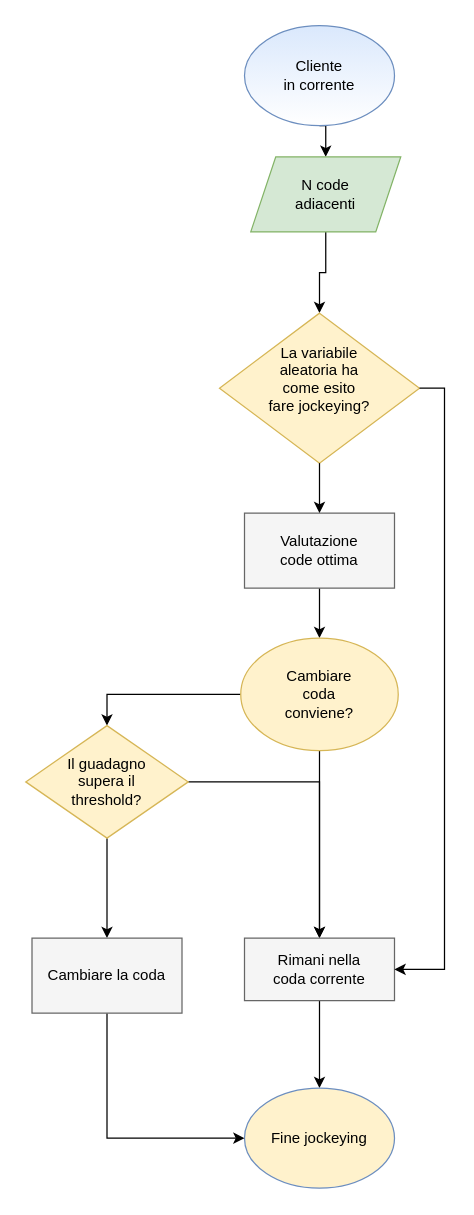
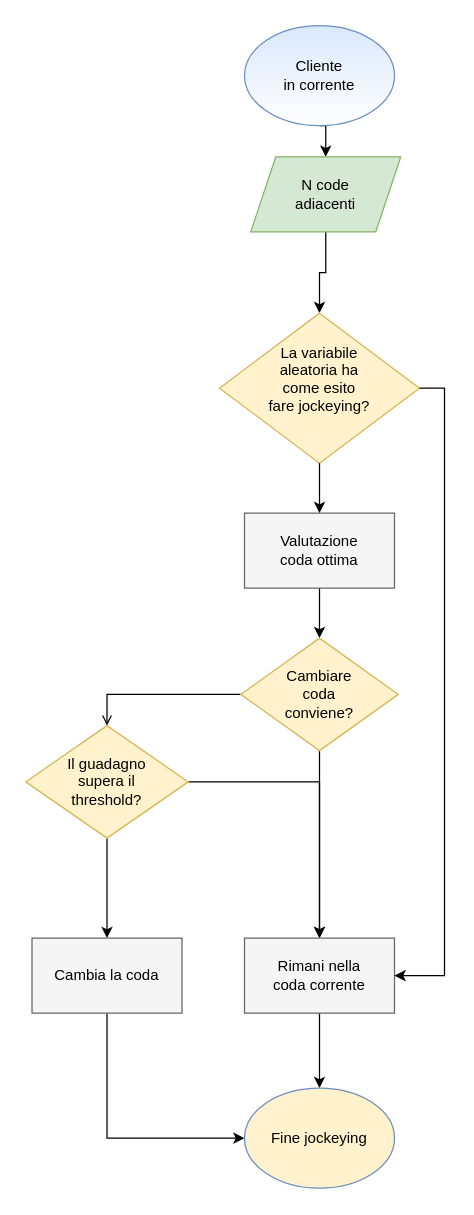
  <mxCell id="0" />
  <mxCell id="1" parent="0" />
  <mxCell id="2" style="edgeStyle=orthogonalEdgeStyle;rounded=0;orthogonalLoop=1;jettySize=auto;html=1;exitX=0.5;exitY=1;exitDx=0;exitDy=0;entryX=0.5;entryY=0;entryDx=0;entryDy=0;fontColor=#000000;" parent="1" source="3" target="5" edge="1"><mxGeometry relative="1" as="geometry" /></mxCell>
  <mxCell id="3" value="Cliente&lt;br&gt;in corrente" style="ellipse;whiteSpace=wrap;html=1;fillColor=#dae8fc;strokeColor=#6c8ebf;gradientColor=#ffffff;fontColor=#000000;" parent="1" vertex="1"><mxGeometry x="195" width="120" height="80" as="geometry" y="20" /></mxCell>
  <mxCell id="4" style="edgeStyle=orthogonalEdgeStyle;rounded=0;orthogonalLoop=1;jettySize=auto;html=1;exitX=0.5;exitY=1;exitDx=0;exitDy=0;fontColor=#000000;entryX=0.5;entryY=0;entryDx=0;entryDy=0;" parent="1" source="5" target="19" edge="1"><mxGeometry relative="1" as="geometry"><mxPoint x="255" y="340" as="targetPoint" /></mxGeometry></mxCell>
  <mxCell id="5" value="N code&lt;br&gt;adiacenti" style="shape=parallelogram;perimeter=parallelogramPerimeter;whiteSpace=wrap;html=1;fixedSize=1;fillColor=#d5e8d4;strokeColor=#82b366;fontColor=#000000;" parent="1" vertex="1"><mxGeometry x="200" y="125" width="120" height="60" as="geometry" /></mxCell>
  <mxCell id="6" style="edgeStyle=orthogonalEdgeStyle;rounded=0;orthogonalLoop=1;jettySize=auto;html=1;exitX=0.5;exitY=1;exitDx=0;exitDy=0;fontColor=#000000;entryX=0.5;entryY=0;entryDx=0;entryDy=0;" parent="1" source="7" target="10" edge="1"><mxGeometry relative="1" as="geometry"><mxPoint x="535" y="540" as="targetPoint" /></mxGeometry></mxCell>
- <mxCell id="7" value="Valutazione&lt;br&gt;code ottima" style="rounded=0;whiteSpace=wrap;html=1;fillColor=#f5f5f5;strokeColor=#666666;fontColor=#000000;" parent="1" vertex="1"><mxGeometry x="195" y="410" width="120" height="60" as="geometry" /></mxCell>
- <mxCell id="8" value="Si" style="edgeStyle=orthogonalEdgeStyle;rounded=0;orthogonalLoop=1;jettySize=auto;html=1;exitX=0;exitY=0.5;exitDx=0;exitDy=0;entryX=0.5;entryY=0;entryDx=0;entryDy=0;fontColor=#FFFFFF;" parent="1" source="10" target="13" edge="1"><mxGeometry x="-0.769" y="-15" relative="1" as="geometry"><mxPoint as="offset" /></mxGeometry></mxCell>
+ <mxCell id="7" value="Valutazione&lt;br&gt;coda ottima" style="rounded=0;whiteSpace=wrap;html=1;fillColor=#f5f5f5;strokeColor=#666666;fontColor=#000000;" parent="1" vertex="1"><mxGeometry x="195" y="410" width="120" height="60" as="geometry" /></mxCell>
+ <mxCell id="8" value="Si" style="edgeStyle=orthogonalEdgeStyle;rounded=0;orthogonalLoop=1;jettySize=auto;html=1;exitX=0;exitY=0.5;exitDx=0;exitDy=0;entryX=0.5;entryY=0;entryDx=0;entryDy=0;fontColor=#FFFFFF;endArrow=open;" parent="1" source="10" target="13" edge="1"><mxGeometry x="-0.769" y="-15" relative="1" as="geometry"><mxPoint as="offset" /></mxGeometry></mxCell>
  <mxCell id="9" value="No" style="edgeStyle=orthogonalEdgeStyle;rounded=0;orthogonalLoop=1;jettySize=auto;html=1;exitX=0.5;exitY=1;exitDx=0;exitDy=0;entryX=0.5;entryY=0;entryDx=0;entryDy=0;fontColor=#FFFFFF;" parent="1" source="10" target="15" edge="1"><mxGeometry x="-0.059" y="20" relative="1" as="geometry"><mxPoint as="offset" /></mxGeometry></mxCell>
- <mxCell id="10" value="Cambiare&lt;br&gt;coda&lt;br&gt;conviene?" style="ellipse;whiteSpace=wrap;html=1;fillColor=#fff2cc;strokeColor=#d6b656;fontColor=#000000;" parent="1" vertex="1"><mxGeometry x="192" y="510" width="126" height="90" as="geometry" /></mxCell>
+ <mxCell id="10" value="Cambiare&lt;br&gt;coda&lt;br&gt;conviene?" style="rhombus;whiteSpace=wrap;html=1;fillColor=#fff2cc;strokeColor=#d6b656;fontColor=#000000;" parent="1" vertex="1"><mxGeometry x="192" y="510" width="126" height="90" as="geometry" /></mxCell>
  <mxCell id="11" value="No" style="edgeStyle=orthogonalEdgeStyle;rounded=0;orthogonalLoop=1;jettySize=auto;html=1;exitX=1;exitY=0.5;exitDx=0;exitDy=0;entryX=0.5;entryY=0;entryDx=0;entryDy=0;fontColor=#FFFFFF;" parent="1" source="13" target="15" edge="1"><mxGeometry x="-0.864" y="15" relative="1" as="geometry"><mxPoint as="offset" /></mxGeometry></mxCell>
  <mxCell id="12" value="Si&lt;br&gt;" style="edgeStyle=orthogonalEdgeStyle;rounded=0;orthogonalLoop=1;jettySize=auto;html=1;exitX=0.5;exitY=1;exitDx=0;exitDy=0;entryX=0.5;entryY=0;entryDx=0;entryDy=0;fontColor=#FFFFFF;" parent="1" source="13" target="18" edge="1"><mxGeometry x="-0.2" y="15" relative="1" as="geometry"><mxPoint as="offset" /><mxPoint x="85" y="760" as="targetPoint" /></mxGeometry></mxCell>
  <mxCell id="13" value="Il guadagno&lt;br&gt;supera il&lt;br&gt;threshold?" style="rhombus;whiteSpace=wrap;html=1;fillColor=#fff2cc;strokeColor=#d6b656;fontColor=#000000;" parent="1" vertex="1"><mxGeometry x="20" y="580" width="130" height="90" as="geometry" /></mxCell>
  <mxCell id="14" style="edgeStyle=orthogonalEdgeStyle;rounded=0;orthogonalLoop=1;jettySize=auto;html=1;exitX=0.5;exitY=1;exitDx=0;exitDy=0;entryX=0.5;entryY=0;entryDx=0;entryDy=0;fontColor=#FFFFFF;" parent="1" source="15" target="16" edge="1"><mxGeometry relative="1" as="geometry" /></mxCell>
- <mxCell id="15" value="Rimani nella&lt;br&gt;coda corrente" style="rounded=0;whiteSpace=wrap;html=1;fillColor=#f5f5f5;strokeColor=#666666;fontColor=#000000;" parent="1" vertex="1"><mxGeometry x="195" y="750" width="120" height="50" as="geometry" /></mxCell>
+ <mxCell id="15" value="Rimani nella&lt;br&gt;coda corrente" style="rounded=0;whiteSpace=wrap;html=1;fillColor=#f5f5f5;strokeColor=#666666;fontColor=#000000;" parent="1" vertex="1"><mxGeometry x="195" y="750" width="120" height="60" as="geometry" /></mxCell>
  <mxCell id="16" value="Fine jockeying" style="ellipse;whiteSpace=wrap;html=1;fillColor=#fff2cc;strokeColor=#6c8ebf;fontColor=#000000;" parent="1" vertex="1"><mxGeometry x="195" y="870" width="120" height="80" as="geometry" /></mxCell>
  <mxCell id="17" style="edgeStyle=orthogonalEdgeStyle;rounded=0;orthogonalLoop=1;jettySize=auto;html=1;exitX=0.5;exitY=1;exitDx=0;exitDy=0;entryX=0;entryY=0.5;entryDx=0;entryDy=0;fontColor=#FFFFFF;" parent="1" source="18" target="16" edge="1"><mxGeometry relative="1" as="geometry" /></mxCell>
- <mxCell id="18" value="Cambiare la coda" style="rounded=0;whiteSpace=wrap;html=1;fillColor=#f5f5f5;strokeColor=#666666;fontColor=#000000;" parent="1" vertex="1"><mxGeometry x="25" y="750" width="120" height="60" as="geometry" /></mxCell>
+ <mxCell id="18" value="Cambia la coda" style="rounded=0;whiteSpace=wrap;html=1;fillColor=#f5f5f5;strokeColor=#666666;fontColor=#000000;" parent="1" vertex="1"><mxGeometry x="25" y="750" width="120" height="60" as="geometry" /></mxCell>
  <mxCell id="19" value="La variabile&lt;br&gt;aleatoria ha&lt;br&gt;come esito&lt;br&gt;fare jockeying?&lt;br&gt;&lt;span style=&quot;font-family: monospace; font-size: 0px;&quot;&gt;%3CmxGraphModel%3E%3Croot%3E%3CmxCell%20id%3D%220%22%2F%3E%3CmxCell%20id%3D%221%22%20parent%3D%220%22%2F%3E%3CmxCell%20id%3D%222%22%20value%3D%22Il%20guadagno%26lt%3Bbr%26gt%3Bsupera%20il%26lt%3Bbr%26gt%3Bthreshold%22%20style%3D%22rhombus%3BwhiteSpace%3Dwrap%3Bhtml%3D1%3BfillColor%3D%23fff2cc%3BstrokeColor%3D%23d6b656%3B%22%20vertex%3D%221%22%20parent%3D%221%22%3E%3CmxGeometry%20x%3D%22190%22%20y%3D%22420%22%20width%3D%22130%22%20height%3D%2290%22%20as%3D%22geometry%22%2F%3E%3C%2FmxCell%3E%3C%2Froot%3E%3C%2FmxGraphModel%3E&lt;/span&gt;" style="rhombus;whiteSpace=wrap;html=1;fillColor=#fff2cc;strokeColor=#d6b656;fontColor=#000000;" vertex="1" parent="1"><mxGeometry x="175" y="250" width="160" height="120" as="geometry" /></mxCell>
  <mxCell id="20" value="Si" style="edgeStyle=orthogonalEdgeStyle;rounded=0;orthogonalLoop=1;jettySize=auto;html=1;exitX=0.5;exitY=1;exitDx=0;exitDy=0;fontColor=#FFFFFF;entryX=0.5;entryY=0;entryDx=0;entryDy=0;" edge="1" parent="1" source="19" target="7"><mxGeometry x="-0.769" y="-15" relative="1" as="geometry"><mxPoint as="offset" /><mxPoint x="202" y="795" as="sourcePoint" /><mxPoint x="255" y="590" as="targetPoint" /></mxGeometry></mxCell>
  <mxCell id="21" value="No" style="edgeStyle=orthogonalEdgeStyle;rounded=0;orthogonalLoop=1;jettySize=auto;html=1;fontColor=#FFFFFF;exitX=1;exitY=0.5;exitDx=0;exitDy=0;entryX=1;entryY=0.5;entryDx=0;entryDy=0;" edge="1" parent="1" source="19" target="15"><mxGeometry x="-0.864" y="15" relative="1" as="geometry"><mxPoint as="offset" /><mxPoint x="525" y="650" as="sourcePoint" /><mxPoint x="425" y="250" as="targetPoint" /></mxGeometry></mxCell>
